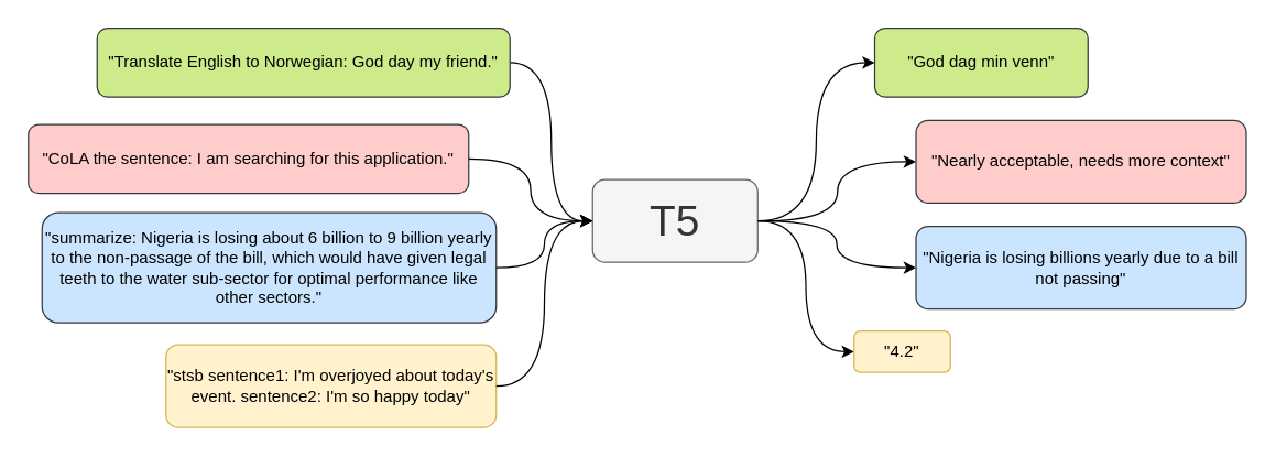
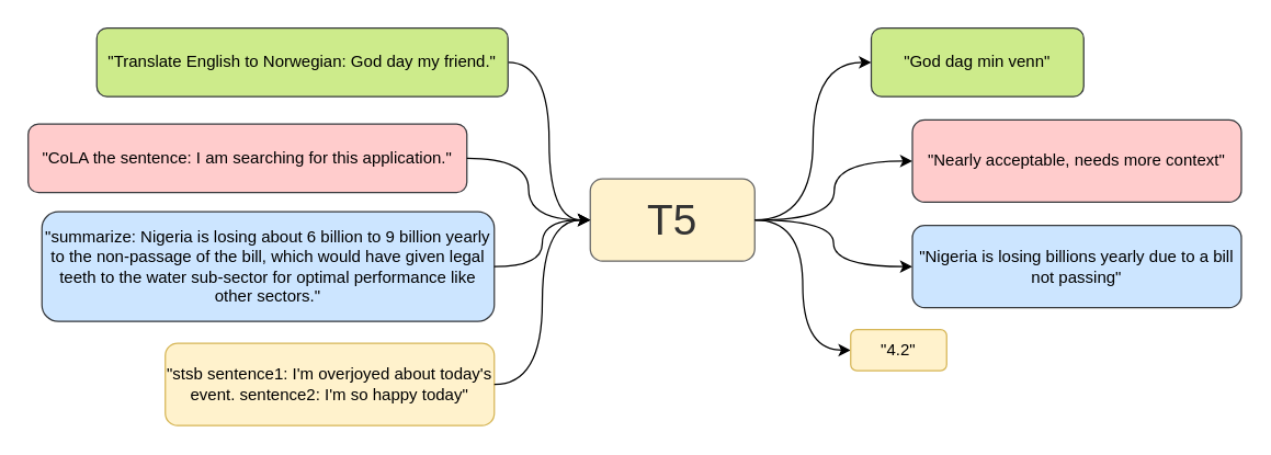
  <mxCell id="0" />
  <mxCell id="1" parent="0" />
  <mxCell id="2" style="edgeStyle=orthogonalEdgeStyle;orthogonalLoop=1;jettySize=auto;html=1;entryX=0;entryY=0.5;entryDx=0;entryDy=0;curved=1;" edge="1" parent="1" source="4" target="13"><mxGeometry relative="1" as="geometry" /></mxCell>
  <mxCell id="3" style="edgeStyle=orthogonalEdgeStyle;orthogonalLoop=1;jettySize=auto;html=1;entryX=0;entryY=0.5;entryDx=0;entryDy=0;curved=1;" edge="1" parent="1" source="4" target="18"><mxGeometry relative="1" as="geometry" /></mxCell>
- <mxCell id="4" value="T5" style="rounded=1;whiteSpace=wrap;html=1;fillColor=#f5f5f5;strokeColor=#666666;fontColor=#333333;fontSize=31;" vertex="1" parent="1"><mxGeometry x="430" y="130" width="120" height="60" as="geometry" /></mxCell>
+ <mxCell id="4" value="T5" style="rounded=1;whiteSpace=wrap;html=1;fillColor=#fff2cc;strokeColor=#666666;fontColor=#333333;fontSize=31;" vertex="1" parent="1"><mxGeometry x="430" y="130" width="120" height="60" as="geometry" /></mxCell>
  <mxCell id="5" style="edgeStyle=orthogonalEdgeStyle;orthogonalLoop=1;jettySize=auto;html=1;curved=1;entryX=0;entryY=0.5;entryDx=0;entryDy=0;exitX=1;exitY=0.5;exitDx=0;exitDy=0;" edge="1" parent="1" source="6" target="4"><mxGeometry relative="1" as="geometry"><mxPoint x="360" y="-70" as="targetPoint" /><mxPoint x="330" y="0" as="sourcePoint" /></mxGeometry></mxCell>
  <mxCell id="6" value="&quot;Translate English to Norwegian: God day my friend.&quot;" style="rounded=1;whiteSpace=wrap;html=1;fillColor=#cdeb8b;strokeColor=#36393d;" vertex="1" parent="1"><mxGeometry x="70" y="20" width="300" height="50" as="geometry" /></mxCell>
  <mxCell id="7" value="&quot;CoLA the sentence: I am searching for this application.&quot;" style="rounded=1;whiteSpace=wrap;html=1;fillColor=#ffcccc;strokeColor=#36393d;" vertex="1" parent="1"><mxGeometry x="20" y="90" width="320" height="50" as="geometry" /></mxCell>
  <mxCell id="8" style="edgeStyle=orthogonalEdgeStyle;orthogonalLoop=1;jettySize=auto;html=1;curved=1;entryX=0;entryY=0.5;entryDx=0;entryDy=0;exitX=1;exitY=0.5;exitDx=0;exitDy=0;" edge="1" parent="1" source="7" target="4"><mxGeometry relative="1" as="geometry"><mxPoint x="420" y="291" as="targetPoint" /><mxPoint x="360" y="176" as="sourcePoint" /></mxGeometry></mxCell>
  <mxCell id="9" value="&quot;summarize: Nigeria is losing about 6 billion to 9 billion yearly to the non-passage of the bill, which would have given legal teeth to the water sub-sector for optimal performance like other sectors.&quot;" style="rounded=1;whiteSpace=wrap;html=1;fillColor=#cce5ff;strokeColor=#36393d;" vertex="1" parent="1"><mxGeometry x="30" y="154" width="330" height="80" as="geometry" /></mxCell>
  <mxCell id="10" style="edgeStyle=orthogonalEdgeStyle;orthogonalLoop=1;jettySize=auto;html=1;curved=1;entryX=0;entryY=0.5;entryDx=0;entryDy=0;exitX=1;exitY=0.5;exitDx=0;exitDy=0;" edge="1" parent="1" source="9" target="4"><mxGeometry relative="1" as="geometry"><mxPoint x="490" y="140" as="targetPoint" /><mxPoint x="390" y="246" as="sourcePoint" /></mxGeometry></mxCell>
  <mxCell id="11" value="&quot;stsb sentence1: I'm overjoyed about today's event. sentence2: I'm so happy today&quot;" style="rounded=1;whiteSpace=wrap;html=1;fillColor=#fff2cc;strokeColor=#d6b656;" vertex="1" parent="1"><mxGeometry x="120" y="250" width="240" height="60" as="geometry" /></mxCell>
  <mxCell id="12" style="edgeStyle=orthogonalEdgeStyle;orthogonalLoop=1;jettySize=auto;html=1;curved=1;entryX=0;entryY=0.5;entryDx=0;entryDy=0;exitX=1;exitY=0.5;exitDx=0;exitDy=0;" edge="1" parent="1" source="11" target="4"><mxGeometry relative="1" as="geometry"><mxPoint x="500" y="266" as="targetPoint" /><mxPoint x="460" y="352" as="sourcePoint" /></mxGeometry></mxCell>
  <mxCell id="13" value="&quot;4.2&quot;" style="rounded=1;whiteSpace=wrap;html=1;fillColor=#fff2cc;strokeColor=#d6b656;" vertex="1" parent="1"><mxGeometry x="620" y="240" width="70" height="30" as="geometry" /></mxCell>
  <mxCell id="14" style="edgeStyle=orthogonalEdgeStyle;orthogonalLoop=1;jettySize=auto;html=1;entryX=0;entryY=0.5;entryDx=0;entryDy=0;curved=1;exitX=1;exitY=0.5;exitDx=0;exitDy=0;" edge="1" parent="1" source="4" target="15"><mxGeometry relative="1" as="geometry"><mxPoint x="525" y="174" as="sourcePoint" /></mxGeometry></mxCell>
  <mxCell id="15" value="&quot;Nigeria is losing billions yearly due to a bill not passing&quot;" style="rounded=1;whiteSpace=wrap;html=1;fillColor=#cce5ff;strokeColor=#36393d;" vertex="1" parent="1"><mxGeometry x="665" y="164" width="240" height="60" as="geometry" /></mxCell>
  <mxCell id="16" style="edgeStyle=orthogonalEdgeStyle;orthogonalLoop=1;jettySize=auto;html=1;entryX=0;entryY=0.5;entryDx=0;entryDy=0;curved=1;" edge="1" parent="1" target="17"><mxGeometry relative="1" as="geometry"><mxPoint x="550" y="160" as="sourcePoint" /></mxGeometry></mxCell>
  <mxCell id="17" value="&quot;Nearly acceptable, needs more context&quot;" style="rounded=1;whiteSpace=wrap;html=1;fillColor=#ffcccc;strokeColor=#36393d;" vertex="1" parent="1"><mxGeometry x="665" y="87" width="240" height="60" as="geometry" /></mxCell>
  <mxCell id="18" value="&quot;God dag min venn&quot;" style="rounded=1;whiteSpace=wrap;html=1;fillColor=#cdeb8b;strokeColor=#36393d;" vertex="1" parent="1"><mxGeometry x="635" y="20" width="155" height="50" as="geometry" /></mxCell>
